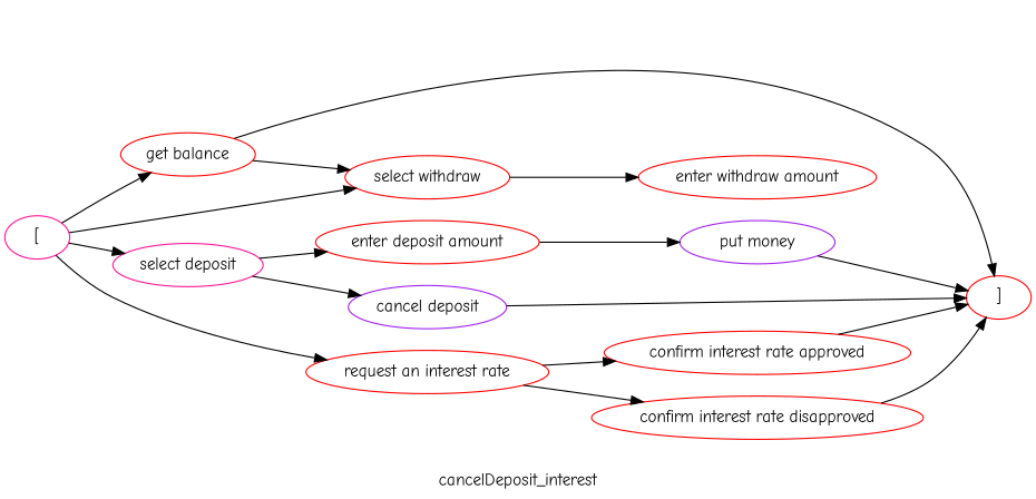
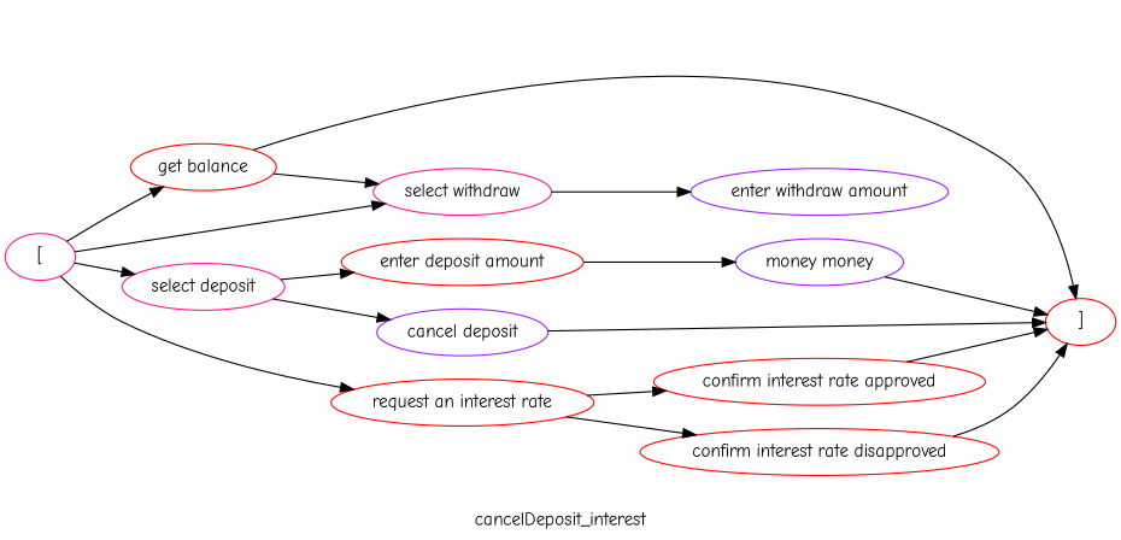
  digraph {
    fontname="Comic Neue"
    label=cancelDeposit_interest
    rankdir=LR
    node [color=red fontname="Comic Neue"]
    edge [fontname="Comic Neue"]
    n1 [label="get balance"]
    n2 [label="]"]
-   n3 [label="select withdraw"]
+   n3 [color=deeppink label="select withdraw"]
    n4 [color=deeppink label="select deposit"]
    n5 [label="enter deposit amount"]
    n6 [color=purple label="cancel deposit"]
-   n7 [label="enter withdraw amount"]
+   n7 [color=purple label="enter withdraw amount"]
    n8 [color=deeppink label="["]
    n9 [label="request an interest rate"]
    n10 [label="confirm interest rate approved"]
    n11 [label="confirm interest rate disapproved"]
-   n12 [color=purple label="put money"]
+   n12 [color=purple label="money money"]
    n1 -> n2
    n1 -> n3
    n3 -> n7
    n4 -> n5
    n4 -> n6
    n5 -> n12
    n6 -> n2
    n8 -> n1
    n8 -> n3
    n8 -> n4
    n8 -> n9
    n9 -> n10
    n9 -> n11
    n10 -> n2
    n11 -> n2
    n12 -> n2
  }
